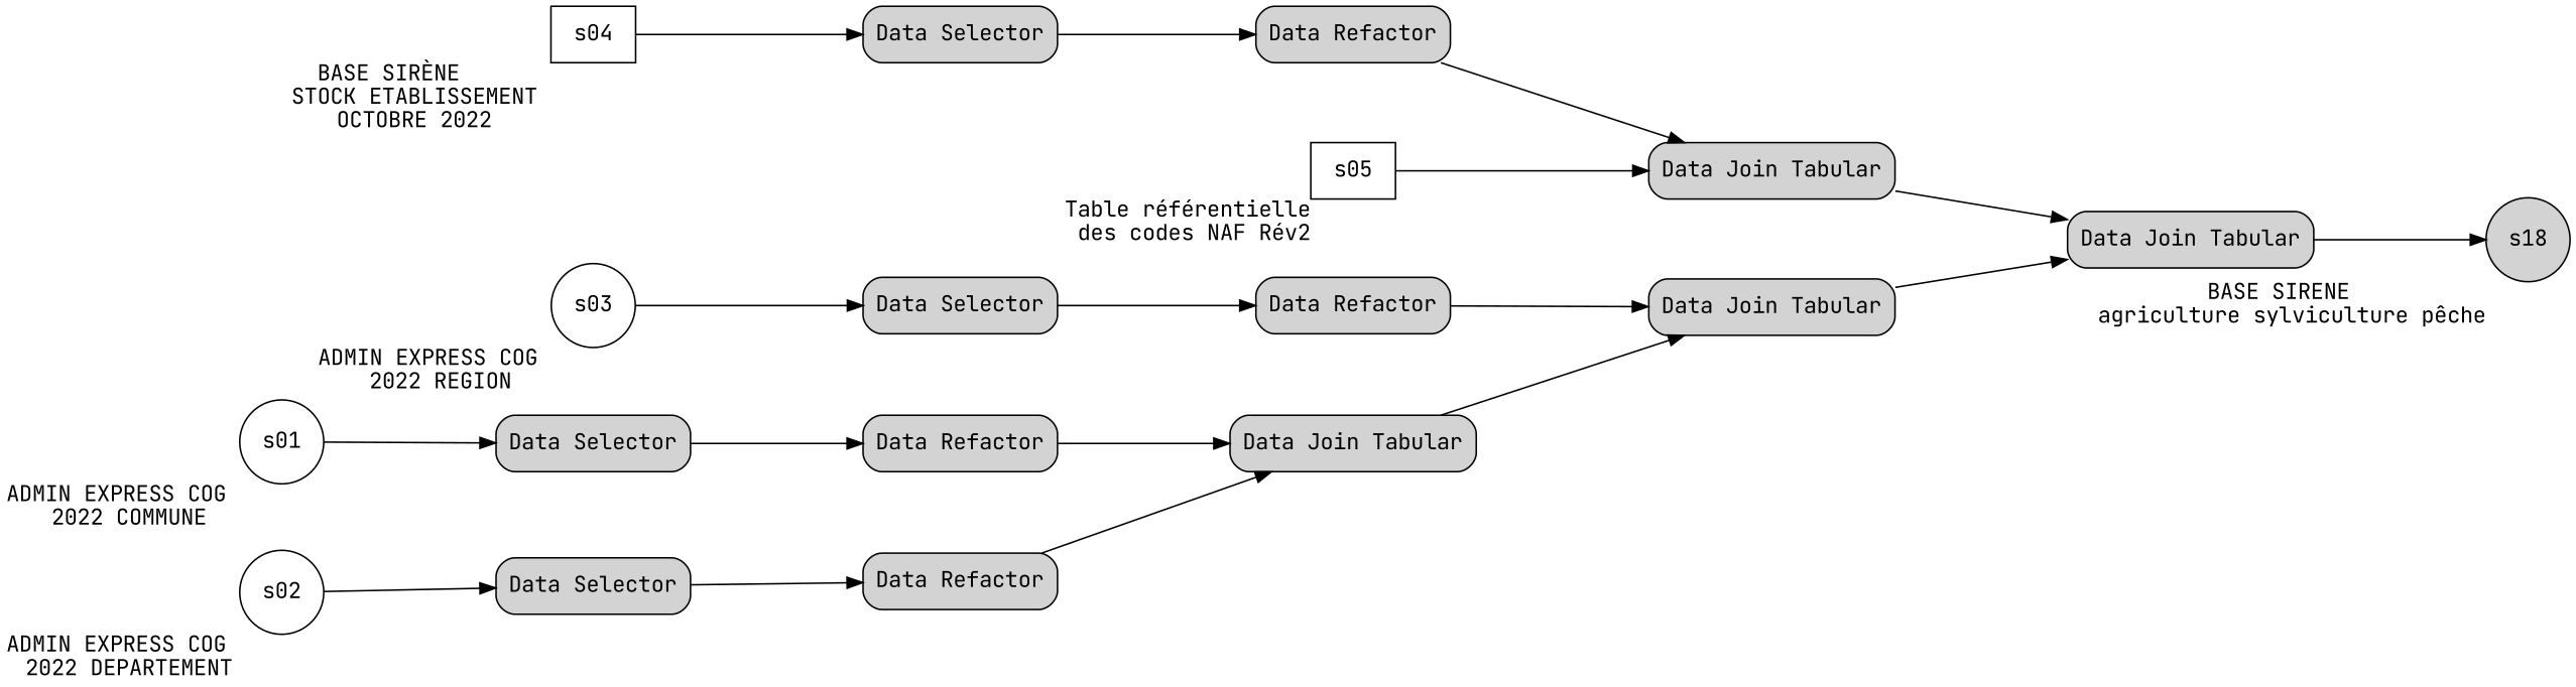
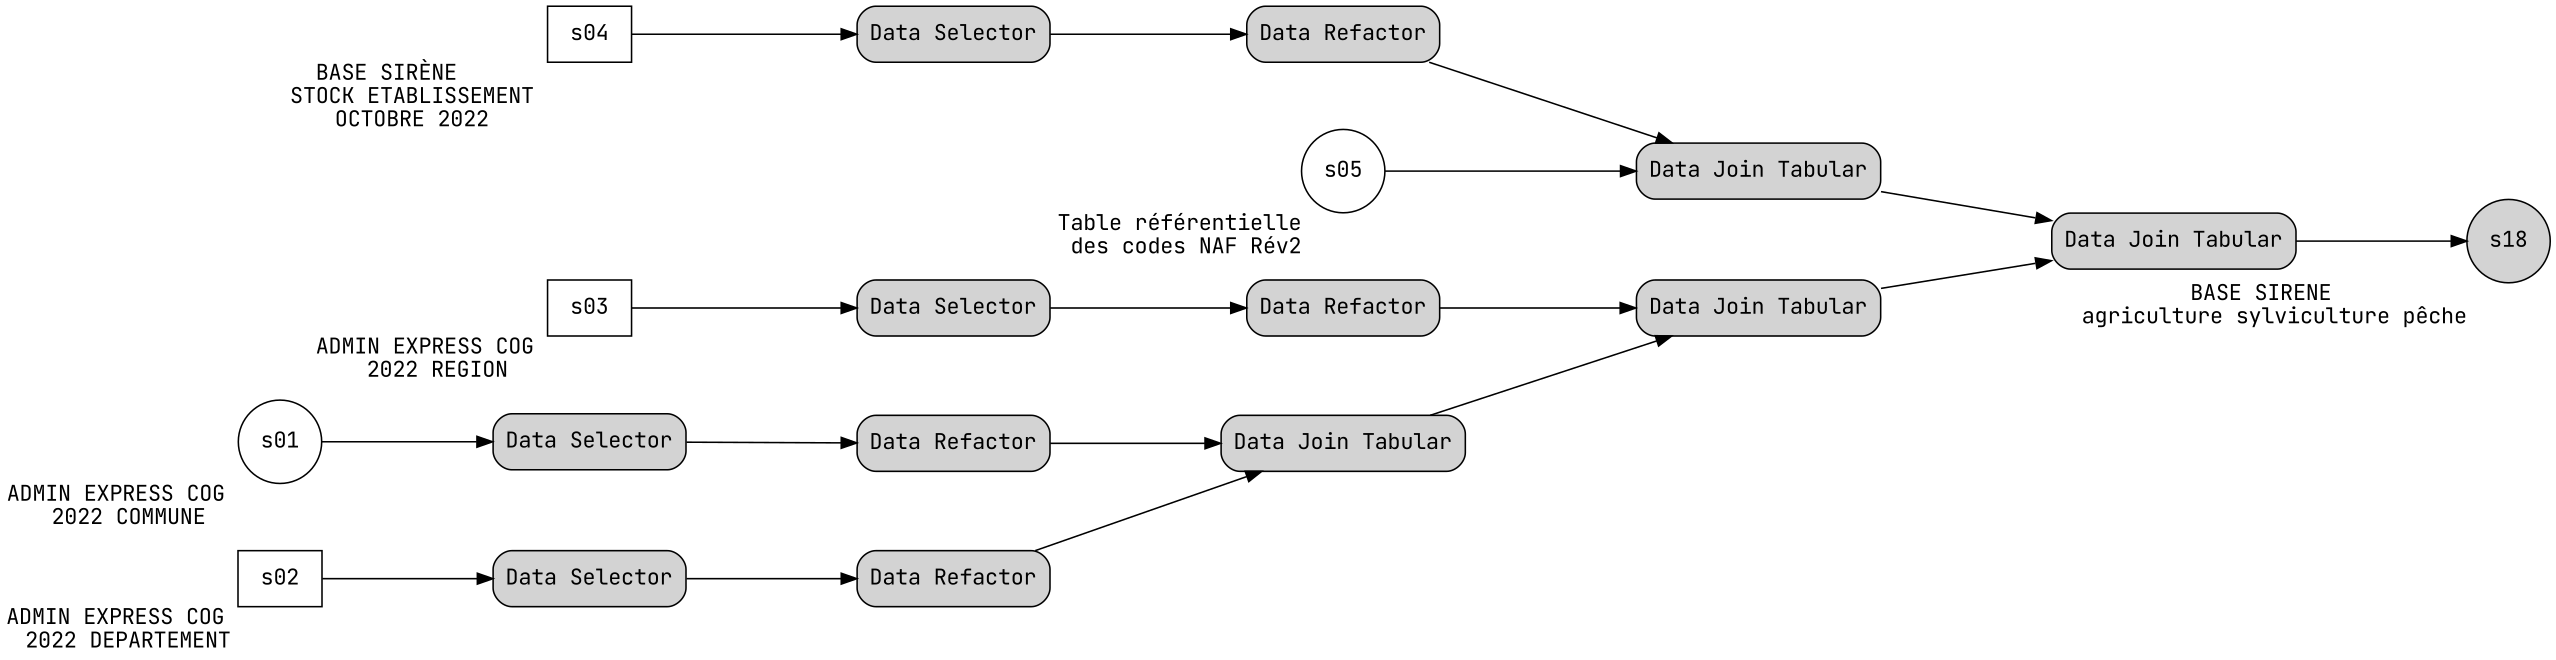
  digraph {
    fontname="JetBrains Mono"
    nodesep=0.6
    rankdir=LR
    node [fontname="JetBrains Mono" shape=rectangle style="rounded,filled"]
    edge [fontname="JetBrains Mono" minlen=3]
    s01 [shape=circle xlabel="ADMIN EXPRESS COG \n 2022 COMMUNE" style=""]
    n2 [label="Data Selector"]
    n3 [label="Data Refactor"]
-   s02 [shape=circle xlabel="ADMIN EXPRESS COG \n 2022 DEPARTEMENT" style=""]
+   s02 [shape=box xlabel="ADMIN EXPRESS COG \n 2022 DEPARTEMENT" style=""]
    n5 [label="Data Selector"]
    n6 [label="Data Refactor"]
-   s03 [shape=circle xlabel="ADMIN EXPRESS COG \n 2022 REGION" style=""]
+   s03 [shape=box xlabel="ADMIN EXPRESS COG \n 2022 REGION" style=""]
    n8 [label="Data Selector"]
    n9 [label="Data Refactor"]
    s04 [shape=box xlabel="BASE SIRÈNE   \n  STOCK ETABLISSEMENT \n OCTOBRE 2022" style=""]
    n11 [label="Data Selector"]
    n12 [label="Data Refactor"]
-   s05 [shape=box xlabel="Table référentielle\n des codes NAF Rév2" style=""]
+   s05 [shape=circle xlabel="Table référentielle\n des codes NAF Rév2" style=""]
    n14 [label="Data Join Tabular"]
    n15 [label="Data Join Tabular"]
    n16 [label="Data Join Tabular"]
    n17 [label="Data Join Tabular"]
    s18 [shape=circle xlabel="BASE SIRENE \n agriculture sylviculture pêche"]
    s01 -> n2
    n2 -> n3
    n3 -> n16
    s02 -> n5
    n5 -> n6
    n6 -> n16
    s03 -> n8
    n8 -> n9
    n9 -> n17
    s04 -> n11
    n11 -> n12
    n12 -> n14
    s05 -> n14
    n14 -> n15
    n15 -> s18
    n16 -> n17
    n17 -> n15
  }
